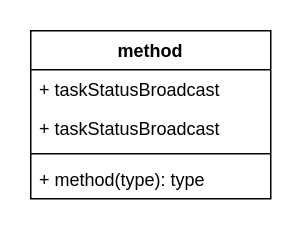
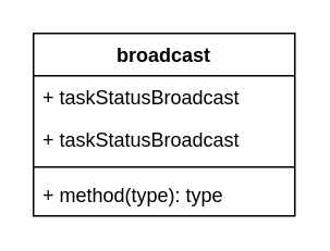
  <mxCell id="0" />
  <mxCell id="1" parent="0" />
- <mxCell id="2" value="method" style="swimlane;fontStyle=1;align=center;verticalAlign=top;childLayout=stackLayout;horizontal=1;startSize=26;horizontalStack=0;resizeParent=1;resizeParentMax=0;resizeLast=0;collapsible=1;marginBottom=0;" vertex="1" parent="1"><mxGeometry x="20" y="20" width="160" height="112" as="geometry" /></mxCell>
+ <mxCell id="2" value="broadcast" style="swimlane;fontStyle=1;align=center;verticalAlign=top;childLayout=stackLayout;horizontal=1;startSize=26;horizontalStack=0;resizeParent=1;resizeParentMax=0;resizeLast=0;collapsible=1;marginBottom=0;" vertex="1" parent="1"><mxGeometry x="20" y="20" width="160" height="112" as="geometry" /></mxCell>
  <mxCell id="3" value="+ taskStatusBroadcast" style="text;strokeColor=none;fillColor=none;align=left;verticalAlign=top;spacingLeft=4;spacingRight=4;overflow=hidden;rotatable=0;points=[[0,0.5],[1,0.5]];portConstraint=eastwest;" vertex="1" parent="2"><mxGeometry y="26" width="160" height="26" as="geometry" /></mxCell>
  <mxCell id="4" value="+ taskStatusBroadcast" style="text;strokeColor=none;fillColor=none;align=left;verticalAlign=top;spacingLeft=4;spacingRight=4;overflow=hidden;rotatable=0;points=[[0,0.5],[1,0.5]];portConstraint=eastwest;fontStyle=0" vertex="1" parent="2"><mxGeometry y="52" width="160" height="26" as="geometry" /></mxCell>
  <mxCell id="5" value="" style="line;strokeWidth=1;fillColor=none;align=left;verticalAlign=middle;spacingTop=-1;spacingLeft=3;spacingRight=3;rotatable=0;labelPosition=right;points=[];portConstraint=eastwest;" vertex="1" parent="2"><mxGeometry y="78" width="160" height="8" as="geometry" /></mxCell>
  <mxCell id="6" value="+ method(type): type" style="text;strokeColor=none;fillColor=none;align=left;verticalAlign=top;spacingLeft=4;spacingRight=4;overflow=hidden;rotatable=0;points=[[0,0.5],[1,0.5]];portConstraint=eastwest;" vertex="1" parent="2"><mxGeometry y="86" width="160" height="26" as="geometry" /></mxCell>
